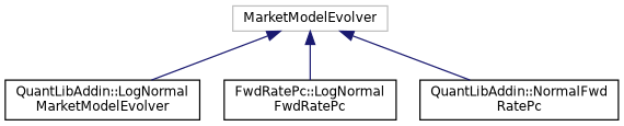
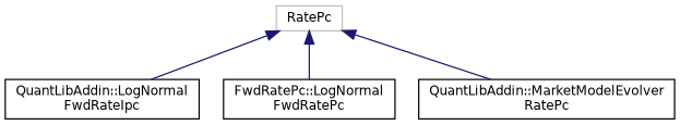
  digraph {
    rankdir=TB
    node [color=black fillcolor=white fontname=Helvetica fontsize=10 shape=record style=filled]
    edge [color=midnightblue dir=back fontname=Helvetica fontsize=10 labelfontname=Helvetica labelfontsize=10 style=solid]
-   n1 [color=grey75 height=0.2 label=MarketModelEvolver width=0.4]
-   n2 [height=0.2 label="QuantLibAddin::LogNormal\lMarketModelEvolver" width=0.4]
+   n1 [color=grey75 height=0.2 label=RatePc width=0.4]
+   n2 [height=0.2 label="QuantLibAddin::LogNormal\lFwdRateIpc" width=0.4]
    n3 [height=0.2 label="FwdRatePc::LogNormal\lFwdRatePc" width=0.4]
-   n4 [height=0.2 label="QuantLibAddin::NormalFwd\lRatePc" width=0.4]
+   n4 [height=0.2 label="QuantLibAddin::MarketModelEvolver\lRatePc" width=0.4]
    n1 -> n2
    n1 -> n3
    n1 -> n4
  }
